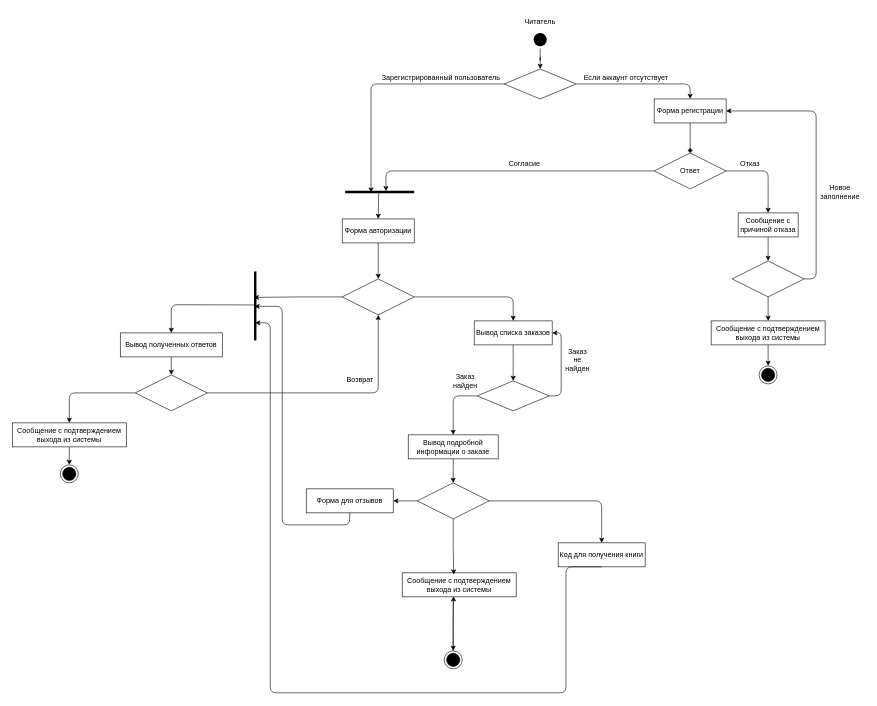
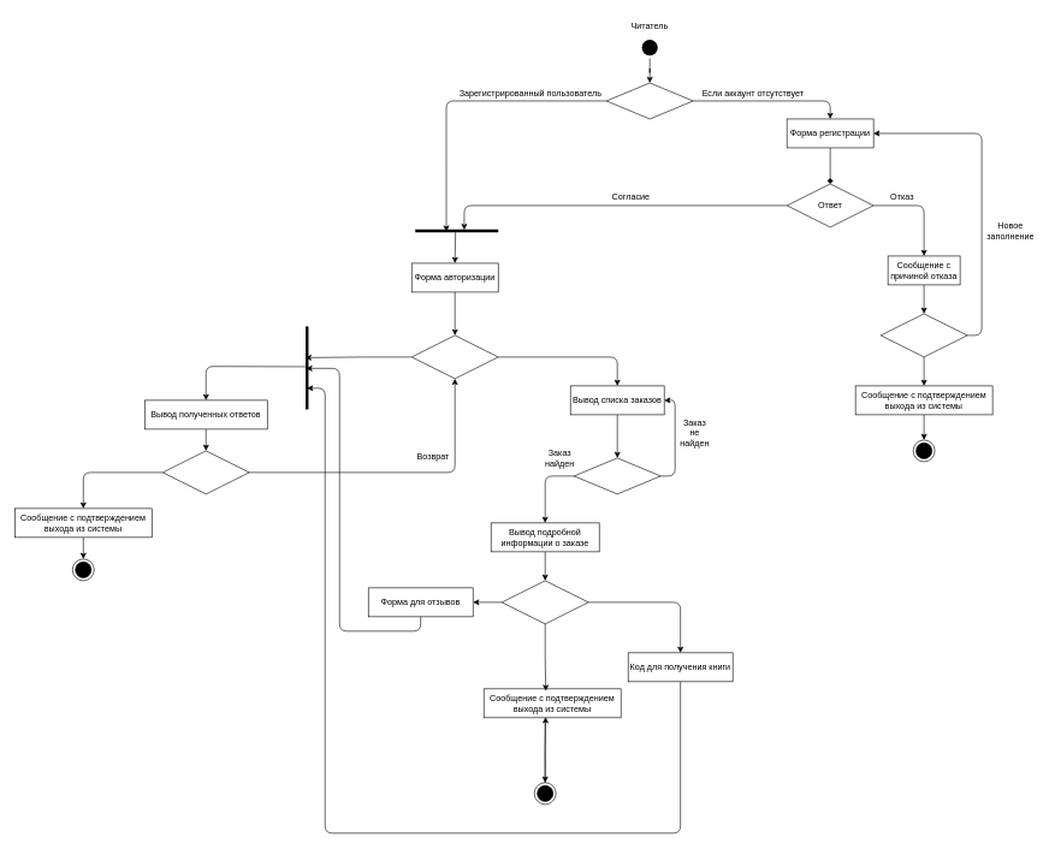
  <mxCell id="0" />
  <mxCell id="1" parent="0" />
  <mxCell id="2" style="edgeStyle=orthogonalEdgeStyle;rounded=0;orthogonalLoop=1;jettySize=auto;html=1;exitX=0.5;exitY=1;exitDx=0;exitDy=0;" parent="1" source="3" target="6" edge="1"><mxGeometry relative="1" as="geometry" /></mxCell>
  <mxCell id="3" value="" style="ellipse;html=1;shape=endState;fillColor=#000000;strokeColor=none;" parent="1" vertex="1"><mxGeometry x="885" y="50" width="30" height="30" as="geometry" /></mxCell>
  <mxCell id="4" style="edgeStyle=orthogonalEdgeStyle;rounded=1;orthogonalLoop=1;jettySize=auto;html=1;exitX=1;exitY=0.5;exitDx=0;exitDy=0;entryX=0.5;entryY=0;entryDx=0;entryDy=0;curved=0;" parent="1" source="6" target="8" edge="1"><mxGeometry relative="1" as="geometry" /></mxCell>
  <mxCell id="5" style="edgeStyle=orthogonalEdgeStyle;rounded=1;orthogonalLoop=1;jettySize=auto;html=1;exitX=0;exitY=0.5;exitDx=0;exitDy=0;curved=0;entryX=0.374;entryY=0.62;entryDx=0;entryDy=0;entryPerimeter=0;" parent="1" source="6" target="18" edge="1"><mxGeometry relative="1" as="geometry"><mxPoint x="620" y="254" as="targetPoint" /><Array as="points"><mxPoint x="618" y="139" /></Array></mxGeometry></mxCell>
  <mxCell id="6" value="" style="shape=rhombus;perimeter=rhombusPerimeter;whiteSpace=wrap;html=1;align=center;" parent="1" vertex="1"><mxGeometry x="840" y="114" width="120" height="50" as="geometry" /></mxCell>
  <mxCell id="7" style="edgeStyle=orthogonalEdgeStyle;rounded=0;orthogonalLoop=1;jettySize=auto;html=1;exitX=0.5;exitY=1;exitDx=0;exitDy=0;endArrow=diamond;" parent="1" source="8" target="14" edge="1"><mxGeometry relative="1" as="geometry" /></mxCell>
  <mxCell id="8" value="Форма регистрации" style="whiteSpace=wrap;html=1;align=center;" parent="1" vertex="1"><mxGeometry x="1090" y="164" width="120" height="40" as="geometry" /></mxCell>
  <mxCell id="9" style="edgeStyle=orthogonalEdgeStyle;rounded=0;orthogonalLoop=1;jettySize=auto;html=1;exitX=0.5;exitY=1;exitDx=0;exitDy=0;entryX=0.5;entryY=0;entryDx=0;entryDy=0;" parent="1" source="10" target="31" edge="1"><mxGeometry relative="1" as="geometry" /></mxCell>
  <mxCell id="10" value="Форма авторизации" style="whiteSpace=wrap;html=1;align=center;" parent="1" vertex="1"><mxGeometry x="570" y="364" width="120" height="40" as="geometry" /></mxCell>
  <mxCell id="11" value="Если аккаунт отсутствует&amp;nbsp;" style="text;html=1;align=center;verticalAlign=middle;whiteSpace=wrap;rounded=0;" parent="1" vertex="1"><mxGeometry x="970" y="114" width="150" height="30" as="geometry" /></mxCell>
  <mxCell id="12" value="Зарегистрированный пользователь" style="text;html=1;align=center;verticalAlign=middle;whiteSpace=wrap;rounded=0;" parent="1" vertex="1"><mxGeometry x="630" y="114" width="210" height="30" as="geometry" /></mxCell>
  <mxCell id="13" style="edgeStyle=orthogonalEdgeStyle;rounded=1;orthogonalLoop=1;jettySize=auto;html=1;exitX=1;exitY=0.5;exitDx=0;exitDy=0;curved=0;" parent="1" source="14" target="17" edge="1"><mxGeometry relative="1" as="geometry" /></mxCell>
  <mxCell id="14" value="Ответ" style="shape=rhombus;perimeter=rhombusPerimeter;whiteSpace=wrap;html=1;align=center;" parent="1" vertex="1"><mxGeometry x="1090" y="254" width="120" height="60" as="geometry" /></mxCell>
  <mxCell id="15" value="Читатель" style="text;html=1;align=center;verticalAlign=middle;whiteSpace=wrap;rounded=0;" parent="1" vertex="1"><mxGeometry x="870" y="20" width="60" height="30" as="geometry" /></mxCell>
  <mxCell id="16" style="edgeStyle=orthogonalEdgeStyle;rounded=0;orthogonalLoop=1;jettySize=auto;html=1;exitX=0.5;exitY=1;exitDx=0;exitDy=0;entryX=0.5;entryY=0;entryDx=0;entryDy=0;" parent="1" source="17" target="26" edge="1"><mxGeometry relative="1" as="geometry" /></mxCell>
  <mxCell id="17" value="Сообщение с причиной отказа" style="whiteSpace=wrap;html=1;align=center;" parent="1" vertex="1"><mxGeometry x="1230" y="354" width="100" height="40" as="geometry" /></mxCell>
  <mxCell id="18" value="" style="line;strokeWidth=4;rotatable=0;dashed=0;labelPosition=right;align=left;verticalAlign=middle;spacingTop=0;spacingLeft=6;points=[];portConstraint=eastwest;" parent="1" vertex="1"><mxGeometry x="575" y="314" width="115" height="10" as="geometry" /></mxCell>
  <mxCell id="19" style="edgeStyle=orthogonalEdgeStyle;rounded=1;orthogonalLoop=1;jettySize=auto;html=1;exitX=0;exitY=0.5;exitDx=0;exitDy=0;entryX=0.59;entryY=0.38;entryDx=0;entryDy=0;entryPerimeter=0;curved=0;" parent="1" source="14" target="18" edge="1"><mxGeometry relative="1" as="geometry"><Array as="points"><mxPoint x="643" y="284" /></Array></mxGeometry></mxCell>
  <mxCell id="20" value="Согласие" style="text;html=1;align=center;verticalAlign=middle;whiteSpace=wrap;rounded=0;" parent="1" vertex="1"><mxGeometry x="844" y="258" width="60" height="30" as="geometry" /></mxCell>
  <mxCell id="21" value="Отказ" style="text;html=1;align=center;verticalAlign=middle;whiteSpace=wrap;rounded=0;" parent="1" vertex="1"><mxGeometry x="1220" y="258" width="60" height="30" as="geometry" /></mxCell>
  <mxCell id="22" value="" style="endArrow=classic;html=1;rounded=0;exitX=0.485;exitY=0.38;exitDx=0;exitDy=0;exitPerimeter=0;entryX=0.5;entryY=0;entryDx=0;entryDy=0;" parent="1" source="18" target="10" edge="1"><mxGeometry width="50" height="50" relative="1" as="geometry"><mxPoint x="630" y="374" as="sourcePoint" /><mxPoint x="680" y="324" as="targetPoint" /></mxGeometry></mxCell>
  <mxCell id="23" value="" style="ellipse;html=1;shape=endState;fillColor=#000000;strokeColor=#000000;" parent="1" vertex="1"><mxGeometry x="1265" y="609" width="30" height="30" as="geometry" /></mxCell>
  <mxCell id="24" style="edgeStyle=orthogonalEdgeStyle;rounded=1;orthogonalLoop=1;jettySize=auto;html=1;exitX=1;exitY=0.5;exitDx=0;exitDy=0;entryX=1;entryY=0.5;entryDx=0;entryDy=0;curved=0;" parent="1" source="26" target="8" edge="1"><mxGeometry relative="1" as="geometry" /></mxCell>
  <mxCell id="25" style="edgeStyle=orthogonalEdgeStyle;rounded=0;orthogonalLoop=1;jettySize=auto;html=1;exitX=0.5;exitY=1;exitDx=0;exitDy=0;entryX=0.5;entryY=0;entryDx=0;entryDy=0;" parent="1" source="26" target="29" edge="1"><mxGeometry relative="1" as="geometry" /></mxCell>
  <mxCell id="26" value="" style="shape=rhombus;perimeter=rhombusPerimeter;whiteSpace=wrap;html=1;align=center;" parent="1" vertex="1"><mxGeometry x="1220" y="434" width="120" height="60" as="geometry" /></mxCell>
  <mxCell id="27" value="Новое заполнение" style="text;html=1;align=center;verticalAlign=middle;whiteSpace=wrap;rounded=0;rotation=0;" parent="1" vertex="1"><mxGeometry x="1360" y="304" width="80" height="30" as="geometry" /></mxCell>
  <mxCell id="28" style="edgeStyle=orthogonalEdgeStyle;rounded=0;orthogonalLoop=1;jettySize=auto;html=1;exitX=0.5;exitY=1;exitDx=0;exitDy=0;entryX=0.5;entryY=0;entryDx=0;entryDy=0;" parent="1" source="29" target="23" edge="1"><mxGeometry relative="1" as="geometry" /></mxCell>
  <mxCell id="29" value="Сообщение с подтверждением выхода из системы" style="rounded=0;whiteSpace=wrap;html=1;" parent="1" vertex="1"><mxGeometry x="1185" y="534" width="190" height="40" as="geometry" /></mxCell>
  <mxCell id="30" style="edgeStyle=orthogonalEdgeStyle;rounded=1;orthogonalLoop=1;jettySize=auto;html=1;exitX=1;exitY=0.5;exitDx=0;exitDy=0;entryX=0.5;entryY=0;entryDx=0;entryDy=0;curved=0;" parent="1" source="31" target="33" edge="1"><mxGeometry relative="1" as="geometry" /></mxCell>
  <mxCell id="31" value="" style="shape=rhombus;perimeter=rhombusPerimeter;whiteSpace=wrap;html=1;align=center;" parent="1" vertex="1"><mxGeometry x="570" y="464" width="120" height="60" as="geometry" /></mxCell>
  <mxCell id="32" style="edgeStyle=orthogonalEdgeStyle;rounded=0;orthogonalLoop=1;jettySize=auto;html=1;exitX=0.5;exitY=1;exitDx=0;exitDy=0;" parent="1" source="33" target="45" edge="1"><mxGeometry relative="1" as="geometry" /></mxCell>
  <mxCell id="33" value="Вывод списка заказов" style="whiteSpace=wrap;html=1;align=center;" parent="1" vertex="1"><mxGeometry x="790" y="534" width="130" height="40" as="geometry" /></mxCell>
  <mxCell id="34" style="edgeStyle=orthogonalEdgeStyle;rounded=0;orthogonalLoop=1;jettySize=auto;html=1;exitX=0.5;exitY=1;exitDx=0;exitDy=0;entryX=0.5;entryY=0;entryDx=0;entryDy=0;" parent="1" source="35" target="38" edge="1"><mxGeometry relative="1" as="geometry" /></mxCell>
  <mxCell id="35" value="Вывод полученных ответов" style="whiteSpace=wrap;html=1;align=center;" parent="1" vertex="1"><mxGeometry x="200" y="554" width="170" height="40" as="geometry" /></mxCell>
  <mxCell id="36" style="edgeStyle=orthogonalEdgeStyle;rounded=1;orthogonalLoop=1;jettySize=auto;html=1;exitX=1;exitY=0.5;exitDx=0;exitDy=0;entryX=0.5;entryY=1;entryDx=0;entryDy=0;curved=0;" parent="1" source="38" target="31" edge="1"><mxGeometry relative="1" as="geometry" /></mxCell>
  <mxCell id="37" style="edgeStyle=orthogonalEdgeStyle;rounded=1;orthogonalLoop=1;jettySize=auto;html=1;exitX=0;exitY=0.5;exitDx=0;exitDy=0;curved=0;" parent="1" source="38" target="41" edge="1"><mxGeometry relative="1" as="geometry" /></mxCell>
  <mxCell id="38" value="" style="shape=rhombus;perimeter=rhombusPerimeter;whiteSpace=wrap;html=1;align=center;" parent="1" vertex="1"><mxGeometry x="225" y="624" width="120" height="60" as="geometry" /></mxCell>
  <mxCell id="39" value="Возврат" style="text;html=1;align=center;verticalAlign=middle;whiteSpace=wrap;rounded=0;" parent="1" vertex="1"><mxGeometry x="570" y="618" width="60" height="30" as="geometry" /></mxCell>
  <mxCell id="40" style="edgeStyle=orthogonalEdgeStyle;rounded=0;orthogonalLoop=1;jettySize=auto;html=1;exitX=0.5;exitY=1;exitDx=0;exitDy=0;entryX=0.5;entryY=0;entryDx=0;entryDy=0;" parent="1" source="41" target="42" edge="1"><mxGeometry relative="1" as="geometry" /></mxCell>
  <mxCell id="41" value="Сообщение с подтверждением выхода из системы" style="rounded=0;whiteSpace=wrap;html=1;" parent="1" vertex="1"><mxGeometry x="20" y="704" width="190" height="40" as="geometry" /></mxCell>
  <mxCell id="42" value="" style="ellipse;html=1;shape=endState;fillColor=#000000;strokeColor=#000000;" parent="1" vertex="1"><mxGeometry x="100" y="774" width="30" height="30" as="geometry" /></mxCell>
  <mxCell id="43" style="edgeStyle=orthogonalEdgeStyle;rounded=1;orthogonalLoop=1;jettySize=auto;html=1;exitX=1;exitY=0.5;exitDx=0;exitDy=0;entryX=1;entryY=0.5;entryDx=0;entryDy=0;curved=0;" parent="1" source="45" target="33" edge="1"><mxGeometry relative="1" as="geometry" /></mxCell>
  <mxCell id="44" style="edgeStyle=orthogonalEdgeStyle;rounded=1;orthogonalLoop=1;jettySize=auto;html=1;exitX=0;exitY=0.5;exitDx=0;exitDy=0;curved=0;" parent="1" source="45" target="48" edge="1"><mxGeometry relative="1" as="geometry" /></mxCell>
  <mxCell id="45" value="" style="shape=rhombus;perimeter=rhombusPerimeter;whiteSpace=wrap;html=1;align=center;" parent="1" vertex="1"><mxGeometry x="795" y="634" width="120" height="50" as="geometry" /></mxCell>
  <mxCell id="46" value="Заказ не найден" style="text;html=1;align=center;verticalAlign=middle;whiteSpace=wrap;rounded=0;rotation=0;" parent="1" vertex="1"><mxGeometry x="940" y="584" width="45" height="30" as="geometry" /></mxCell>
  <mxCell id="47" style="edgeStyle=orthogonalEdgeStyle;rounded=0;orthogonalLoop=1;jettySize=auto;html=1;exitX=0.5;exitY=1;exitDx=0;exitDy=0;" parent="1" source="48" target="51" edge="1"><mxGeometry relative="1" as="geometry" /></mxCell>
  <mxCell id="48" value="Вывод подробной информации о заказе" style="whiteSpace=wrap;html=1;align=center;" parent="1" vertex="1"><mxGeometry x="680" y="724" width="150" height="40" as="geometry" /></mxCell>
  <mxCell id="49" style="edgeStyle=orthogonalEdgeStyle;rounded=1;orthogonalLoop=1;jettySize=auto;html=1;exitX=0;exitY=0.5;exitDx=0;exitDy=0;curved=0;" parent="1" source="51" target="52" edge="1"><mxGeometry relative="1" as="geometry" /></mxCell>
  <mxCell id="50" style="edgeStyle=orthogonalEdgeStyle;rounded=1;orthogonalLoop=1;jettySize=auto;html=1;exitX=1;exitY=0.5;exitDx=0;exitDy=0;curved=0;" parent="1" source="51" target="53" edge="1"><mxGeometry relative="1" as="geometry" /></mxCell>
  <mxCell id="51" value="" style="shape=rhombus;perimeter=rhombusPerimeter;whiteSpace=wrap;html=1;align=center;" parent="1" vertex="1"><mxGeometry x="695" y="804" width="120" height="60" as="geometry" /></mxCell>
  <mxCell id="52" value="Форма для отзывов" style="whiteSpace=wrap;html=1;align=center;" parent="1" vertex="1"><mxGeometry x="510" y="814" width="145" height="40" as="geometry" /></mxCell>
- <mxCell id="53" value="Код&amp;nbsp;&lt;span style=&quot;background-color: initial;&quot;&gt;для получения книги&lt;/span&gt;" style="whiteSpace=wrap;html=1;align=center;" parent="1" vertex="1"><mxGeometry x="930" y="904" width="145" height="40" as="geometry" /></mxCell>
+ <mxCell id="53" value="Код&amp;nbsp;&lt;span style=&quot;background-color: initial;&quot;&gt;для получения книги&lt;/span&gt;" style="whiteSpace=wrap;html=1;align=center;" parent="1" vertex="1"><mxGeometry x="870" y="904" width="145" height="40" as="geometry" /></mxCell>
  <mxCell id="54" style="edgeStyle=orthogonalEdgeStyle;rounded=0;orthogonalLoop=1;jettySize=auto;html=1;exitX=0.447;exitY=1.033;exitDx=0;exitDy=0;exitPerimeter=0;" parent="1" source="55" target="58" edge="1"><mxGeometry relative="1" as="geometry" /></mxCell>
  <mxCell id="55" value="Сообщение с подтверждением выхода из системы" style="rounded=0;whiteSpace=wrap;html=1;" parent="1" vertex="1"><mxGeometry x="670" y="954" width="190" height="40" as="geometry" /></mxCell>
  <mxCell id="56" style="edgeStyle=orthogonalEdgeStyle;rounded=0;orthogonalLoop=1;jettySize=auto;html=1;exitX=0.5;exitY=1;exitDx=0;exitDy=0;entryX=0.452;entryY=0.071;entryDx=0;entryDy=0;entryPerimeter=0;" parent="1" source="51" target="55" edge="1"><mxGeometry relative="1" as="geometry" /></mxCell>
  <mxCell id="57" value="" style="edgeStyle=orthogonalEdgeStyle;rounded=0;orthogonalLoop=1;jettySize=auto;html=1;entryX=0.451;entryY=0.975;entryDx=0;entryDy=0;entryPerimeter=0;" parent="1" source="58" target="55" edge="1"><mxGeometry relative="1" as="geometry" /></mxCell>
  <mxCell id="58" value="" style="ellipse;html=1;shape=endState;fillColor=#000000;strokeColor=#000000;" parent="1" vertex="1"><mxGeometry x="740" y="1084" width="30" height="30" as="geometry" /></mxCell>
  <mxCell id="59" value="" style="line;strokeWidth=4;rotatable=0;dashed=0;labelPosition=right;align=left;verticalAlign=middle;spacingTop=0;spacingLeft=6;points=[];portConstraint=eastwest;direction=south;" parent="1" vertex="1"><mxGeometry x="420" y="451.5" width="10" height="115" as="geometry" /></mxCell>
  <mxCell id="60" style="edgeStyle=orthogonalEdgeStyle;rounded=0;orthogonalLoop=1;jettySize=auto;html=1;exitX=0;exitY=0.5;exitDx=0;exitDy=0;entryX=0.377;entryY=0.743;entryDx=0;entryDy=0;entryPerimeter=0;" parent="1" source="31" target="59" edge="1"><mxGeometry relative="1" as="geometry" /></mxCell>
  <mxCell id="61" style="edgeStyle=orthogonalEdgeStyle;rounded=1;orthogonalLoop=1;jettySize=auto;html=1;exitX=0.5;exitY=1;exitDx=0;exitDy=0;entryX=0.506;entryY=0.629;entryDx=0;entryDy=0;entryPerimeter=0;curved=0;" parent="1" source="52" target="59" edge="1"><mxGeometry relative="1" as="geometry" /></mxCell>
  <mxCell id="62" style="edgeStyle=orthogonalEdgeStyle;rounded=1;orthogonalLoop=1;jettySize=auto;html=1;exitX=0.5;exitY=1;exitDx=0;exitDy=0;entryX=0.745;entryY=0.514;entryDx=0;entryDy=0;entryPerimeter=0;curved=0;" parent="1" source="53" target="59" edge="1"><mxGeometry relative="1" as="geometry"><Array as="points"><mxPoint x="943" y="1154" /><mxPoint x="450" y="1154" /><mxPoint x="450" y="537" /></Array></mxGeometry></mxCell>
  <mxCell id="63" value="" style="endArrow=classic;html=1;rounded=1;entryX=0.5;entryY=0;entryDx=0;entryDy=0;exitX=0.486;exitY=0.4;exitDx=0;exitDy=0;exitPerimeter=0;curved=0;" parent="1" source="59" target="35" edge="1"><mxGeometry width="50" height="50" relative="1" as="geometry"><mxPoint x="300" y="534" as="sourcePoint" /><mxPoint x="350" y="484" as="targetPoint" /><Array as="points"><mxPoint x="285" y="507" /></Array></mxGeometry></mxCell>
  <mxCell id="64" value="Заказ найден" style="text;html=1;align=center;verticalAlign=middle;whiteSpace=wrap;rounded=0;rotation=0;" vertex="1" parent="1"><mxGeometry x="753" y="620" width="45" height="30" as="geometry" /></mxCell>
